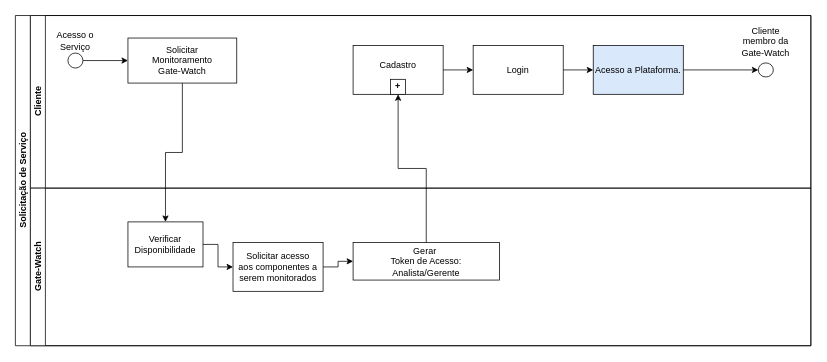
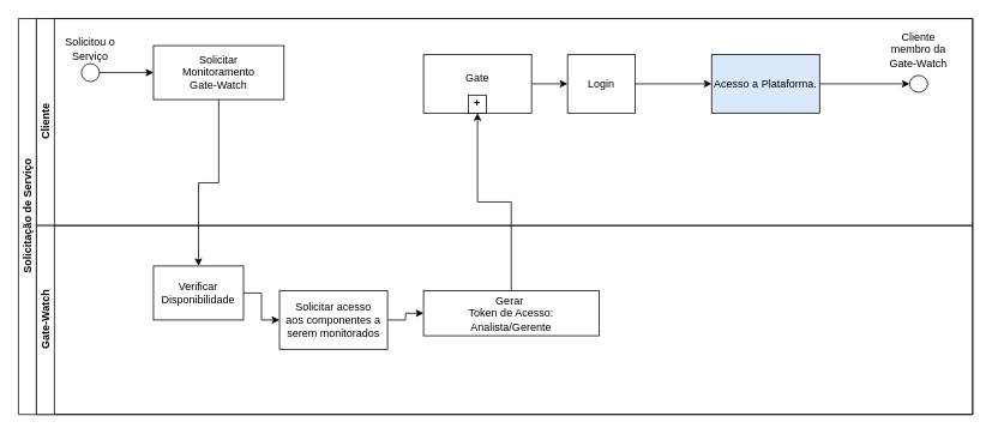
  <mxCell id="0" />
  <mxCell id="1" parent="0" />
  <mxCell id="2" value="Solicitação de Serviço" style="swimlane;html=1;childLayout=stackLayout;resizeParent=1;resizeParentMax=0;horizontal=0;startSize=20;horizontalStack=0;" parent="1" vertex="1"><mxGeometry x="20" y="20" width="1060" height="440" as="geometry"><mxRectangle x="120" y="190" width="40" height="50" as="alternateBounds" /></mxGeometry></mxCell>
  <mxCell id="3" value="" style="edgeStyle=orthogonalEdgeStyle;rounded=0;orthogonalLoop=1;jettySize=auto;html=1;" edge="1" parent="2" source="7" target="20"><mxGeometry relative="1" as="geometry" /></mxCell>
  <mxCell id="4" value="Cliente" style="swimlane;html=1;startSize=20;horizontal=0;" parent="2" vertex="1"><mxGeometry x="20" width="1040" height="230" as="geometry" /></mxCell>
  <mxCell id="5" value="" style="edgeStyle=orthogonalEdgeStyle;rounded=0;orthogonalLoop=1;jettySize=auto;html=1;" parent="4" source="6" target="7" edge="1"><mxGeometry relative="1" as="geometry" /></mxCell>
  <mxCell id="6" value="" style="ellipse;whiteSpace=wrap;html=1;" parent="4" vertex="1"><mxGeometry x="50" y="50" width="20" height="20" as="geometry" /></mxCell>
  <mxCell id="7" value="Solicitar&lt;div&gt;&lt;div&gt;Monitoramento&lt;/div&gt;&lt;div&gt;Gate-Watch&lt;/div&gt;&lt;/div&gt;" style="rounded=0;whiteSpace=wrap;html=1;fontFamily=Helvetica;fontSize=12;fontColor=#000000;align=center;" parent="4" vertex="1"><mxGeometry x="130" y="30" width="145" height="60" as="geometry" /></mxCell>
- <mxCell id="8" value="&lt;p style=&quot;line-height: 130%;&quot;&gt;Acesso o Serviço&lt;/p&gt;" style="text;html=1;align=center;verticalAlign=middle;whiteSpace=wrap;rounded=0;" vertex="1" parent="4"><mxGeometry x="25" y="20" width="70" height="30" as="geometry" /></mxCell>
+ <mxCell id="8" value="&lt;p style=&quot;line-height: 130%;&quot;&gt;Solicitou o Serviço&lt;/p&gt;" style="text;html=1;align=center;verticalAlign=middle;whiteSpace=wrap;rounded=0;" vertex="1" parent="4"><mxGeometry x="25" y="20" width="70" height="30" as="geometry" /></mxCell>
  <mxCell id="9" value="" style="edgeStyle=orthogonalEdgeStyle;rounded=0;orthogonalLoop=1;jettySize=auto;html=1;" edge="1" parent="4" source="10" target="13"><mxGeometry relative="1" as="geometry" /></mxCell>
- <mxCell id="10" value="Cadastro&lt;div&gt;&lt;br&gt;&lt;/div&gt;" style="rounded=0;whiteSpace=wrap;html=1;fontFamily=Helvetica;fontSize=12;fontColor=#000000;align=center;" vertex="1" parent="4"><mxGeometry x="430" y="40" width="120" height="65" as="geometry" /></mxCell>
+ <mxCell id="10" value="Gate&lt;div&gt;&lt;br&gt;&lt;/div&gt;" style="rounded=0;whiteSpace=wrap;html=1;fontFamily=Helvetica;fontSize=12;fontColor=#000000;align=center;" vertex="1" parent="4"><mxGeometry x="430" y="40" width="120" height="65" as="geometry" /></mxCell>
  <mxCell id="11" value="&lt;b&gt;+&lt;/b&gt;" style="rounded=0;whiteSpace=wrap;html=1;" vertex="1" parent="4"><mxGeometry x="480" y="85" width="20" height="20" as="geometry" /></mxCell>
  <mxCell id="12" value="" style="edgeStyle=orthogonalEdgeStyle;rounded=0;orthogonalLoop=1;jettySize=auto;html=1;" edge="1" parent="4" source="13" target="15"><mxGeometry relative="1" as="geometry" /></mxCell>
- <mxCell id="13" value="&lt;div&gt;Login&lt;/div&gt;" style="rounded=0;whiteSpace=wrap;html=1;fontFamily=Helvetica;fontSize=12;fontColor=#000000;align=center;" vertex="1" parent="4"><mxGeometry x="590" y="40" width="120" height="65" as="geometry" /></mxCell>
+ <mxCell id="13" value="&lt;div&gt;Login&lt;/div&gt;" style="rounded=0;whiteSpace=wrap;html=1;fontFamily=Helvetica;fontSize=12;fontColor=#000000;align=center;" vertex="1" parent="4"><mxGeometry x="590" y="40" width="75" height="65" as="geometry" /></mxCell>
  <mxCell id="14" value="" style="edgeStyle=orthogonalEdgeStyle;rounded=0;orthogonalLoop=1;jettySize=auto;html=1;" edge="1" parent="4" source="15" target="16"><mxGeometry relative="1" as="geometry" /></mxCell>
  <mxCell id="15" value="Acesso a Plataforma." style="rounded=0;whiteSpace=wrap;html=1;fontFamily=Helvetica;fontSize=12;fontColor=#000000;align=center;fillColor=#dae8fc;" vertex="1" parent="4"><mxGeometry x="750" y="40" width="120" height="65" as="geometry" /></mxCell>
  <mxCell id="16" value="" style="ellipse;whiteSpace=wrap;html=1;fontColor=#000000;rounded=0;" vertex="1" parent="4"><mxGeometry x="970" y="63.13" width="20" height="18.75" as="geometry" /></mxCell>
  <mxCell id="17" value="Cliente membro da Gate-Watch" style="text;html=1;align=center;verticalAlign=middle;whiteSpace=wrap;rounded=0;" vertex="1" parent="4"><mxGeometry x="945" y="20" width="70" height="30" as="geometry" /></mxCell>
  <mxCell id="18" value="Gate-Watch" style="swimlane;html=1;startSize=20;horizontal=0;" parent="2" vertex="1"><mxGeometry x="20" y="230" width="1040" height="210" as="geometry" /></mxCell>
  <mxCell id="19" value="" style="edgeStyle=orthogonalEdgeStyle;rounded=0;orthogonalLoop=1;jettySize=auto;html=1;" edge="1" parent="18" source="20" target="22"><mxGeometry relative="1" as="geometry" /></mxCell>
  <mxCell id="20" value="Verificar Disponibilidade" style="rounded=0;whiteSpace=wrap;html=1;fontFamily=Helvetica;fontSize=12;fontColor=#000000;align=center;" vertex="1" parent="18"><mxGeometry x="130" y="45" width="100" height="60" as="geometry" /></mxCell>
  <mxCell id="21" value="" style="edgeStyle=orthogonalEdgeStyle;rounded=0;orthogonalLoop=1;jettySize=auto;html=1;" edge="1" parent="18" source="22" target="23"><mxGeometry relative="1" as="geometry" /></mxCell>
  <mxCell id="22" value="Solicitar acesso&lt;div&gt;aos componentes a serem monitorados&lt;/div&gt;" style="rounded=0;whiteSpace=wrap;html=1;fontFamily=Helvetica;fontSize=12;fontColor=#000000;align=center;" vertex="1" parent="18"><mxGeometry x="270" y="72.5" width="120" height="65" as="geometry" /></mxCell>
  <mxCell id="23" value="Gerar&amp;nbsp;&lt;div&gt;Token de Acesso:&lt;/div&gt;&lt;div&gt;Analista/Gerente&lt;/div&gt;" style="rounded=0;whiteSpace=wrap;html=1;fontFamily=Helvetica;fontSize=12;fontColor=#000000;align=center;" vertex="1" parent="18"><mxGeometry x="430" y="72.5" width="195" height="50" as="geometry" /></mxCell>
  <mxCell id="24" value="" style="edgeStyle=orthogonalEdgeStyle;rounded=0;orthogonalLoop=1;jettySize=auto;html=1;" edge="1" parent="2" source="23" target="10"><mxGeometry relative="1" as="geometry" /></mxCell>
